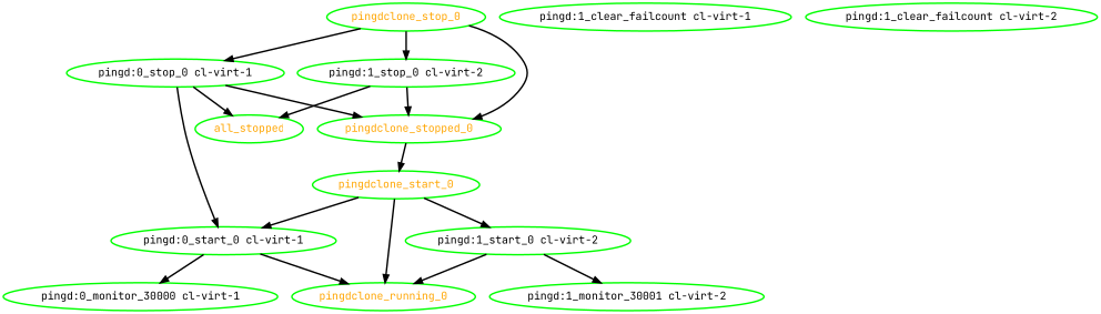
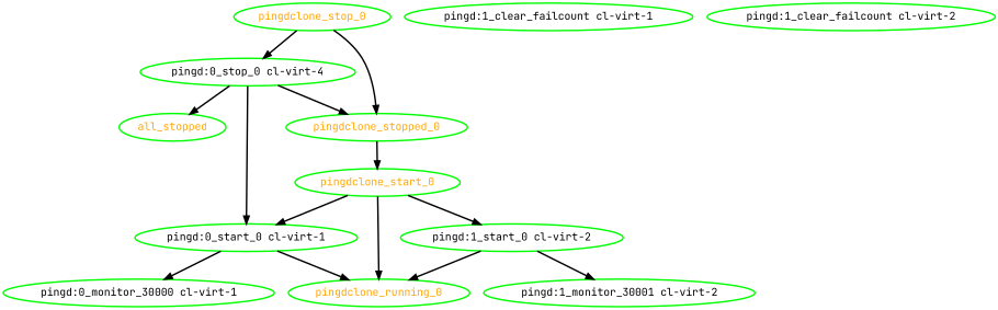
  digraph {
    fontname="JetBrains Mono"
    node [color=green fontcolor=black fontname="JetBrains Mono" style=bold]
    edge [fontname="JetBrains Mono" style=bold]
    all_stopped [fontcolor=orange]
    n2 [label="pingd:1_clear_failcount cl-virt-1"]
    "pingd:0_start_0 cl-virt-1"
    "pingd:0_monitor_30000 cl-virt-1"
    pingdclone_running_0 [fontcolor=orange]
-   "pingd:0_stop_0 cl-virt-1"
+   "pingd:0_stop_0 cl-virt-1" [label="pingd:0_stop_0 cl-virt-4"]
    pingdclone_stopped_0 [fontcolor=orange]
    pingdclone_start_0 [fontcolor=orange]
    "pingd:1_start_0 cl-virt-2"
    "pingd:1_clear_failcount cl-virt-2"
    n11 [label="pingd:1_monitor_30001 cl-virt-2"]
-   "pingd:1_stop_0 cl-virt-2"
    pingdclone_stop_0 [fontcolor=orange]
    "pingd:0_start_0 cl-virt-1" -> "pingd:0_monitor_30000 cl-virt-1"
    "pingd:0_start_0 cl-virt-1" -> pingdclone_running_0
    "pingd:0_stop_0 cl-virt-1" -> all_stopped
    "pingd:0_stop_0 cl-virt-1" -> "pingd:0_start_0 cl-virt-1"
    "pingd:0_stop_0 cl-virt-1" -> pingdclone_stopped_0
    pingdclone_stopped_0 -> pingdclone_start_0
    pingdclone_start_0 -> "pingd:0_start_0 cl-virt-1"
    pingdclone_start_0 -> pingdclone_running_0
    pingdclone_start_0 -> "pingd:1_start_0 cl-virt-2"
    "pingd:1_start_0 cl-virt-2" -> pingdclone_running_0
    "pingd:1_start_0 cl-virt-2" -> n11
-   "pingd:1_stop_0 cl-virt-2" -> all_stopped
-   "pingd:1_stop_0 cl-virt-2" -> pingdclone_stopped_0
    pingdclone_stop_0 -> "pingd:0_stop_0 cl-virt-1"
    pingdclone_stop_0 -> pingdclone_stopped_0
-   pingdclone_stop_0 -> "pingd:1_stop_0 cl-virt-2"
  }
